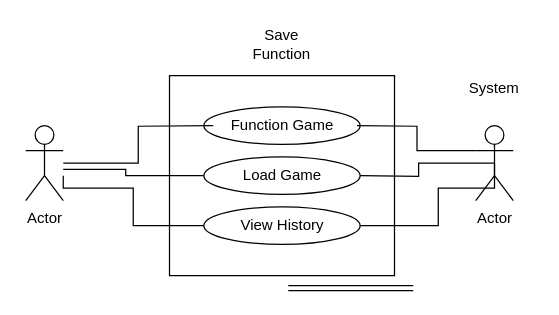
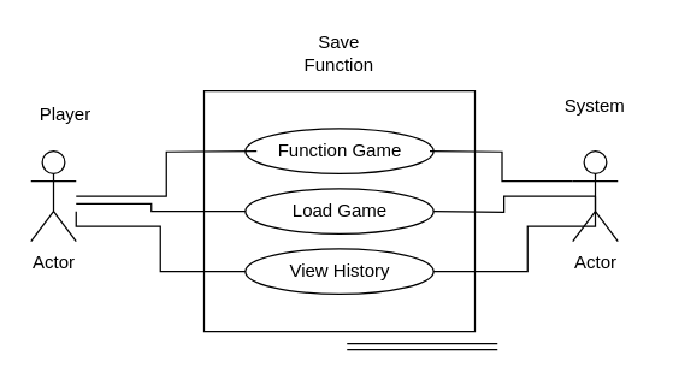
  <mxCell id="0" />
  <mxCell id="1" parent="0" />
  <mxCell id="2" value="" style="rounded=0;whiteSpace=wrap;html=1;rotation=-90;" vertex="1" parent="1"><mxGeometry x="145" y="50" width="160" height="180" as="geometry" /></mxCell>
  <mxCell id="3" value="Actor" style="shape=umlActor;verticalLabelPosition=bottom;verticalAlign=top;html=1;outlineConnect=0;" vertex="1" parent="1"><mxGeometry x="20" y="100" width="30" height="60" as="geometry" /></mxCell>
  <mxCell id="4" value="Save Function" style="text;html=1;strokeColor=none;fillColor=none;align=center;verticalAlign=middle;whiteSpace=wrap;rounded=0;" vertex="1" parent="1"><mxGeometry x="195" y="20" width="60" height="30" as="geometry" /></mxCell>
  <mxCell id="5" value="Actor" style="shape=umlActor;verticalLabelPosition=bottom;verticalAlign=top;html=1;outlineConnect=0;" vertex="1" parent="1"><mxGeometry x="380" y="100" width="30" height="60" as="geometry" /></mxCell>
+ <mxCell id="6" value="Player" style="text;strokeColor=none;fillColor=none;align=left;verticalAlign=middle;spacingLeft=4;spacingRight=4;overflow=hidden;points=[[0,0.5],[1,0.5]];portConstraint=eastwest;rotatable=0;" vertex="1" parent="1"><mxGeometry x="20" y="60" width="80" height="30" as="geometry" /></mxCell>
  <mxCell id="7" value="System" style="text;html=1;strokeColor=none;fillColor=none;align=center;verticalAlign=middle;whiteSpace=wrap;rounded=0;" vertex="1" parent="1"><mxGeometry x="365" y="55" width="60" height="30" as="geometry" /></mxCell>
  <mxCell id="8" value="Function Game" style="ellipse;whiteSpace=wrap;html=1;" vertex="1" parent="1"><mxGeometry x="162.5" y="85" width="125" height="30" as="geometry" /></mxCell>
  <mxCell id="9" value="View History" style="ellipse;whiteSpace=wrap;html=1;" vertex="1" parent="1"><mxGeometry x="162.5" y="165" width="125" height="30" as="geometry" /></mxCell>
  <mxCell id="10" value="Load Game" style="ellipse;whiteSpace=wrap;html=1;" vertex="1" parent="1"><mxGeometry x="162.5" y="125" width="125" height="30" as="geometry" /></mxCell>
  <mxCell id="11" value="" style="endArrow=none;html=1;rounded=0;edgeStyle=orthogonalEdgeStyle;" edge="1" parent="1" source="3"><mxGeometry width="50" height="50" relative="1" as="geometry"><mxPoint x="50" y="115" as="sourcePoint" /><mxPoint x="170" y="100" as="targetPoint" /></mxGeometry></mxCell>
  <mxCell id="12" value="" style="endArrow=none;html=1;rounded=0;edgeStyle=orthogonalEdgeStyle;entryX=0;entryY=0.5;entryDx=0;entryDy=0;" edge="1" parent="1" source="3" target="10"><mxGeometry width="50" height="50" relative="1" as="geometry"><mxPoint x="70" y="140" as="sourcePoint" /><mxPoint x="100" y="85" as="targetPoint" /><Array as="points"><mxPoint x="100" y="135" /><mxPoint x="100" y="140" /></Array></mxGeometry></mxCell>
  <mxCell id="13" value="" style="shape=link;html=1;rounded=0;edgeStyle=orthogonalEdgeStyle;" edge="1" parent="1"><mxGeometry width="100" relative="1" as="geometry"><mxPoint x="230" y="230" as="sourcePoint" /><mxPoint x="330" y="230" as="targetPoint" /></mxGeometry></mxCell>
  <mxCell id="14" value="" style="endArrow=none;html=1;rounded=0;edgeStyle=orthogonalEdgeStyle;entryX=0;entryY=0.5;entryDx=0;entryDy=0;" edge="1" parent="1" target="9"><mxGeometry width="50" height="50" relative="1" as="geometry"><mxPoint x="50" y="140" as="sourcePoint" /><mxPoint x="310" y="210" as="targetPoint" /><Array as="points"><mxPoint x="50" y="150" /><mxPoint x="106" y="150" /><mxPoint x="106" y="180" /></Array></mxGeometry></mxCell>
  <mxCell id="15" value="" style="endArrow=none;html=1;rounded=0;edgeStyle=orthogonalEdgeStyle;entryX=0;entryY=0.333;entryDx=0;entryDy=0;entryPerimeter=0;" edge="1" parent="1" target="5"><mxGeometry width="50" height="50" relative="1" as="geometry"><mxPoint x="285" y="100" as="sourcePoint" /><mxPoint x="335" y="50" as="targetPoint" /></mxGeometry></mxCell>
  <mxCell id="16" value="" style="endArrow=none;html=1;rounded=0;edgeStyle=orthogonalEdgeStyle;entryX=0.5;entryY=0.5;entryDx=0;entryDy=0;entryPerimeter=0;" edge="1" parent="1" target="5"><mxGeometry width="50" height="50" relative="1" as="geometry"><mxPoint x="287.5" y="140" as="sourcePoint" /><mxPoint x="382.5" y="160" as="targetPoint" /></mxGeometry></mxCell>
  <mxCell id="17" value="" style="endArrow=none;html=1;rounded=0;edgeStyle=orthogonalEdgeStyle;entryX=0.5;entryY=0.5;entryDx=0;entryDy=0;entryPerimeter=0;" edge="1" parent="1" target="5"><mxGeometry width="50" height="50" relative="1" as="geometry"><mxPoint x="287.5" y="180" as="sourcePoint" /><mxPoint x="370" y="150" as="targetPoint" /><Array as="points"><mxPoint x="350" y="180" /><mxPoint x="350" y="150" /><mxPoint x="395" y="150" /></Array></mxGeometry></mxCell>
